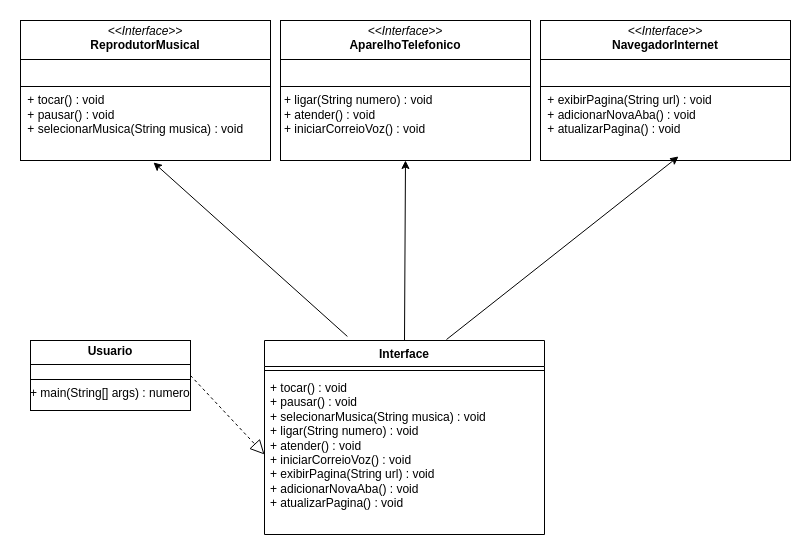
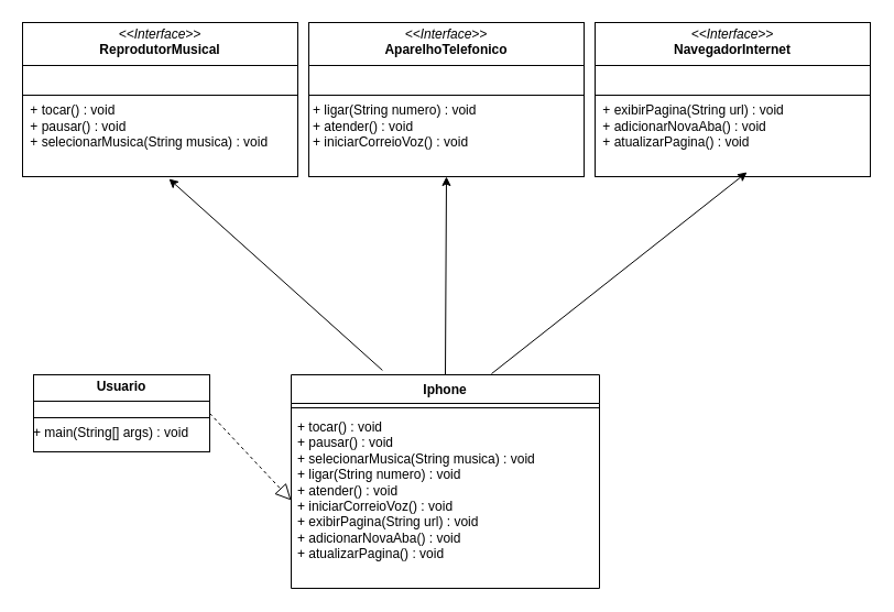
  <mxCell id="0" />
  <mxCell id="1" parent="0" />
  <mxCell id="2" value="&lt;p style=&quot;margin:0px;margin-top:4px;text-align:center;&quot;&gt;&lt;i&gt;&amp;lt;&amp;lt;Interface&amp;gt;&amp;gt;&lt;/i&gt;&lt;br&gt;&lt;b&gt;ReprodutorMusical&lt;/b&gt;&lt;/p&gt;&lt;hr size=&quot;1&quot; style=&quot;border-style:solid;&quot;&gt;&lt;p style=&quot;margin:0px;margin-left:4px;&quot;&gt;&lt;br&gt;&lt;/p&gt;&lt;hr size=&quot;1&quot; style=&quot;border-style:solid;&quot;&gt;&lt;p style=&quot;margin:0px;margin-left:4px;&quot;&gt;&amp;nbsp;+ tocar() : void&lt;/p&gt;&lt;p style=&quot;margin:0px;margin-left:4px;&quot;&gt;&amp;nbsp;+ pausar() : void&lt;/p&gt;&lt;p style=&quot;margin:0px;margin-left:4px;&quot;&gt;&amp;nbsp;+ selecionarMusica(String musica) : void&lt;/p&gt;" style="verticalAlign=top;align=left;overflow=fill;html=1;whiteSpace=wrap;" vertex="1" parent="1"><mxGeometry x="20" y="20" width="250" height="140" as="geometry" /></mxCell>
  <mxCell id="3" value="&lt;p style=&quot;margin:0px;margin-top:4px;text-align:center;&quot;&gt;&lt;i&gt;&amp;lt;&amp;lt;Interface&amp;gt;&amp;gt;&lt;/i&gt;&lt;br&gt;&lt;b&gt;AparelhoTelefonico&lt;/b&gt;&lt;/p&gt;&lt;hr size=&quot;1&quot; style=&quot;border-style:solid;&quot;&gt;&lt;p style=&quot;margin:0px;margin-left:4px;&quot;&gt;&lt;br&gt;&lt;/p&gt;&lt;hr size=&quot;1&quot; style=&quot;border-style:solid;&quot;&gt;&lt;p style=&quot;margin:0px;margin-left:4px;&quot;&gt;+ ligar(String numero) : void&lt;/p&gt;&lt;p style=&quot;margin:0px;margin-left:4px;&quot;&gt;+ atender() : void&lt;/p&gt;&lt;p style=&quot;margin:0px;margin-left:4px;&quot;&gt;+ iniciarCorreioVoz() : void&lt;/p&gt;" style="verticalAlign=top;align=left;overflow=fill;html=1;whiteSpace=wrap;" vertex="1" parent="1"><mxGeometry x="280" y="20" width="250" height="140" as="geometry" /></mxCell>
  <mxCell id="4" value="&lt;p style=&quot;margin:0px;margin-top:4px;text-align:center;&quot;&gt;&lt;i&gt;&amp;lt;&amp;lt;Interface&amp;gt;&amp;gt;&lt;/i&gt;&lt;br&gt;&lt;b&gt;NavegadorInternet&lt;/b&gt;&lt;/p&gt;&lt;hr size=&quot;1&quot; style=&quot;border-style:solid;&quot;&gt;&lt;p style=&quot;margin:0px;margin-left:4px;&quot;&gt;&lt;br&gt;&lt;/p&gt;&lt;hr size=&quot;1&quot; style=&quot;border-style:solid;&quot;&gt;&lt;p style=&quot;margin:0px;margin-left:4px;&quot;&gt;&amp;nbsp;&lt;span style=&quot;background-color: initial;&quot;&gt;+ exibirPagina(String url) : void&lt;/span&gt;&lt;/p&gt;&lt;p style=&quot;margin:0px;margin-left:4px;&quot;&gt;&amp;nbsp;+ adicionarNovaAba() : void&lt;/p&gt;&lt;p style=&quot;margin:0px;margin-left:4px;&quot;&gt;&amp;nbsp;+ atualizarPagina() : void&lt;/p&gt;" style="verticalAlign=top;align=left;overflow=fill;html=1;whiteSpace=wrap;" vertex="1" parent="1"><mxGeometry x="540" y="20" width="250" height="140" as="geometry" /></mxCell>
- <mxCell id="5" value="&lt;p style=&quot;margin:0px;margin-top:4px;text-align:center;&quot;&gt;&lt;b&gt;Usuario&lt;/b&gt;&lt;/p&gt;&lt;hr size=&quot;1&quot; style=&quot;border-style:solid;&quot;&gt;&lt;div style=&quot;height:2px;&quot;&gt;&lt;br&gt;&lt;/div&gt;&lt;hr size=&quot;1&quot; style=&quot;border-style:solid;&quot;&gt;&lt;div style=&quot;height:2px;&quot;&gt;+ main(String[] args) : numero&lt;/div&gt;&lt;div style=&quot;height:2px;&quot;&gt;&lt;br&gt;&lt;/div&gt;&lt;div style=&quot;height:2px;&quot;&gt;&lt;br&gt;&lt;/div&gt;" style="verticalAlign=top;align=left;overflow=fill;html=1;whiteSpace=wrap;" vertex="1" parent="1"><mxGeometry x="30" y="340" width="160" height="70" as="geometry" /></mxCell>
+ <mxCell id="5" value="&lt;p style=&quot;margin:0px;margin-top:4px;text-align:center;&quot;&gt;&lt;b&gt;Usuario&lt;/b&gt;&lt;/p&gt;&lt;hr size=&quot;1&quot; style=&quot;border-style:solid;&quot;&gt;&lt;div style=&quot;height:2px;&quot;&gt;&lt;br&gt;&lt;/div&gt;&lt;hr size=&quot;1&quot; style=&quot;border-style:solid;&quot;&gt;&lt;div style=&quot;height:2px;&quot;&gt;+ main(String[] args) : void&lt;/div&gt;&lt;div style=&quot;height:2px;&quot;&gt;&lt;br&gt;&lt;/div&gt;&lt;div style=&quot;height:2px;&quot;&gt;&lt;br&gt;&lt;/div&gt;" style="verticalAlign=top;align=left;overflow=fill;html=1;whiteSpace=wrap;" vertex="1" parent="1"><mxGeometry x="30" y="340" width="160" height="70" as="geometry" /></mxCell>
  <mxCell id="6" value="" style="endArrow=block;dashed=1;endFill=0;endSize=12;html=1;rounded=0;entryX=0;entryY=0.5;entryDx=0;entryDy=0;exitX=1;exitY=0.5;exitDx=0;exitDy=0;" edge="1" parent="1" source="5" target="9"><mxGeometry width="160" relative="1" as="geometry"><mxPoint x="200" y="369.5" as="sourcePoint" /><mxPoint x="270" y="395.446" as="targetPoint" /></mxGeometry></mxCell>
- <mxCell id="7" value="Interface" style="swimlane;fontStyle=1;align=center;verticalAlign=top;childLayout=stackLayout;horizontal=1;startSize=26;horizontalStack=0;resizeParent=1;resizeParentMax=0;resizeLast=0;collapsible=1;marginBottom=0;whiteSpace=wrap;html=1;" vertex="1" parent="1"><mxGeometry x="264" y="340" width="280" height="194" as="geometry" /></mxCell>
+ <mxCell id="7" value="Iphone" style="swimlane;fontStyle=1;align=center;verticalAlign=top;childLayout=stackLayout;horizontal=1;startSize=26;horizontalStack=0;resizeParent=1;resizeParentMax=0;resizeLast=0;collapsible=1;marginBottom=0;whiteSpace=wrap;html=1;" vertex="1" parent="1"><mxGeometry x="264" y="340" width="280" height="194" as="geometry" /></mxCell>
  <mxCell id="8" value="" style="line;strokeWidth=1;fillColor=none;align=left;verticalAlign=middle;spacingTop=-1;spacingLeft=3;spacingRight=3;rotatable=0;labelPosition=right;points=[];portConstraint=eastwest;strokeColor=inherit;" vertex="1" parent="7"><mxGeometry y="26" width="280" height="8" as="geometry" /></mxCell>
  <mxCell id="9" value="&lt;div&gt;+ tocar() : void&lt;/div&gt;&lt;div&gt;+ pausar() : void&lt;/div&gt;&lt;div&gt;+ selecionarMusica(String musica) : void&lt;/div&gt;&lt;div&gt;+ ligar(String numero) : void&lt;/div&gt;&lt;div&gt;+ atender() : void&lt;/div&gt;&lt;div&gt;+ iniciarCorreioVoz() : void&lt;/div&gt;&lt;div&gt;+ exibirPagina(String url) : void&lt;/div&gt;&lt;div&gt;+ adicionarNovaAba() : void&lt;/div&gt;&lt;div&gt;+ atualizarPagina() : void&lt;/div&gt;" style="text;strokeColor=none;fillColor=none;align=left;verticalAlign=top;spacingLeft=4;spacingRight=4;overflow=hidden;rotatable=0;points=[[0,0.5],[1,0.5]];portConstraint=eastwest;whiteSpace=wrap;html=1;" vertex="1" parent="7"><mxGeometry y="34" width="280" height="160" as="geometry" /></mxCell>
  <mxCell id="10" value="" style="endArrow=classic;html=1;rounded=0;exitX=0.5;exitY=0;exitDx=0;exitDy=0;entryX=0.5;entryY=1;entryDx=0;entryDy=0;" edge="1" parent="1" source="7" target="3"><mxGeometry width="50" height="50" relative="1" as="geometry"><mxPoint x="380" y="300" as="sourcePoint" /><mxPoint x="430" y="250" as="targetPoint" /></mxGeometry></mxCell>
  <mxCell id="11" value="" style="endArrow=classic;html=1;rounded=0;exitX=0.296;exitY=-0.021;exitDx=0;exitDy=0;entryX=0.532;entryY=1.014;entryDx=0;entryDy=0;entryPerimeter=0;exitPerimeter=0;" edge="1" parent="1" source="7" target="2"><mxGeometry width="50" height="50" relative="1" as="geometry"><mxPoint x="414" y="350" as="sourcePoint" /><mxPoint x="415" y="170" as="targetPoint" /></mxGeometry></mxCell>
  <mxCell id="12" value="" style="endArrow=classic;html=1;rounded=0;exitX=0.65;exitY=-0.005;exitDx=0;exitDy=0;entryX=0.552;entryY=0.971;entryDx=0;entryDy=0;entryPerimeter=0;exitPerimeter=0;" edge="1" parent="1" source="7" target="4"><mxGeometry width="50" height="50" relative="1" as="geometry"><mxPoint x="424" y="360" as="sourcePoint" /><mxPoint x="425" y="180" as="targetPoint" /></mxGeometry></mxCell>
